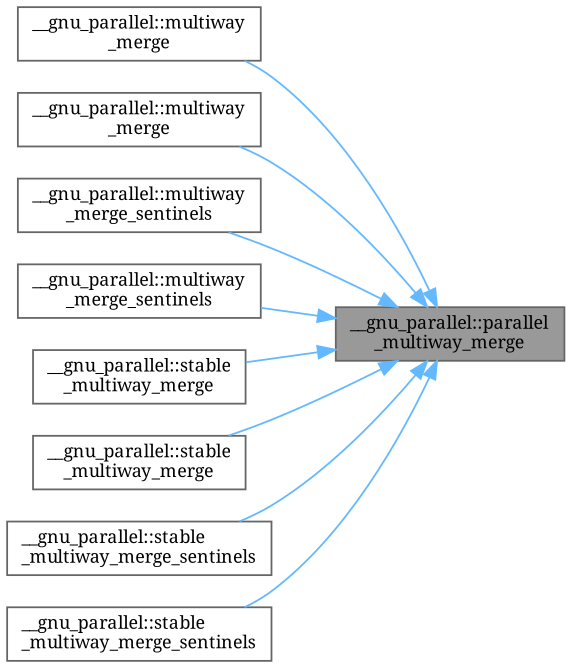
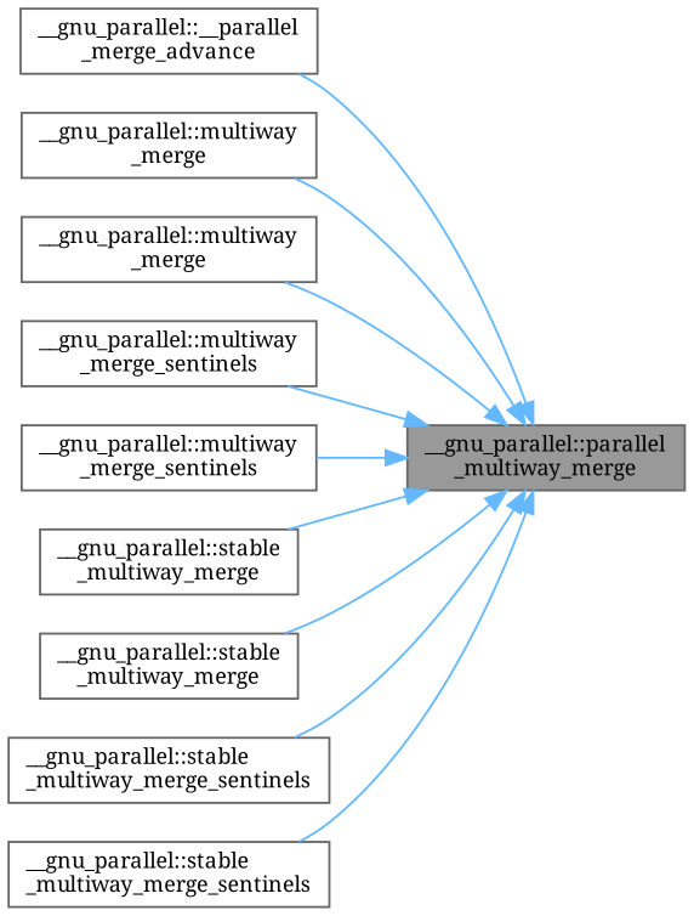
  digraph {
    rankdir=RL
    fontname="Noto Serif"
    node [color=grey40 fillcolor=white fontname="Noto Serif" fontsize=10 shape=box style=filled]
    edge [color=steelblue1 dir=back fontname="Noto Serif" fontsize=10 labelfontname=Helvetica labelfontsize=10 style=solid]
    n1 [color=gray40 fillcolor=grey60 fontcolor=black height=0.2 label="__gnu_parallel::parallel\l_multiway_merge" width=0.4]
+   n2 [height=0.2 label="__gnu_parallel::__parallel\l_merge_advance" width=0.4]
    n3 [height=0.2 label="__gnu_parallel::multiway\l_merge" width=0.4]
    n4 [height=0.2 label="__gnu_parallel::multiway\l_merge" width=0.4]
    n5 [height=0.2 label="__gnu_parallel::multiway\l_merge_sentinels" width=0.4]
    n6 [height=0.2 label="__gnu_parallel::multiway\l_merge_sentinels" width=0.4]
    n7 [height=0.2 label="__gnu_parallel::stable\l_multiway_merge" width=0.4]
    n8 [height=0.2 label="__gnu_parallel::stable\l_multiway_merge" width=0.4]
    n9 [height=0.2 label="__gnu_parallel::stable\l_multiway_merge_sentinels" width=0.4]
    n10 [height=0.2 label="__gnu_parallel::stable\l_multiway_merge_sentinels" width=0.4]
+   n1 -> n2
    n1 -> n3
    n1 -> n4
    n1 -> n5
    n1 -> n6
    n1 -> n7
    n1 -> n8
    n1 -> n9
    n1 -> n10
  }
